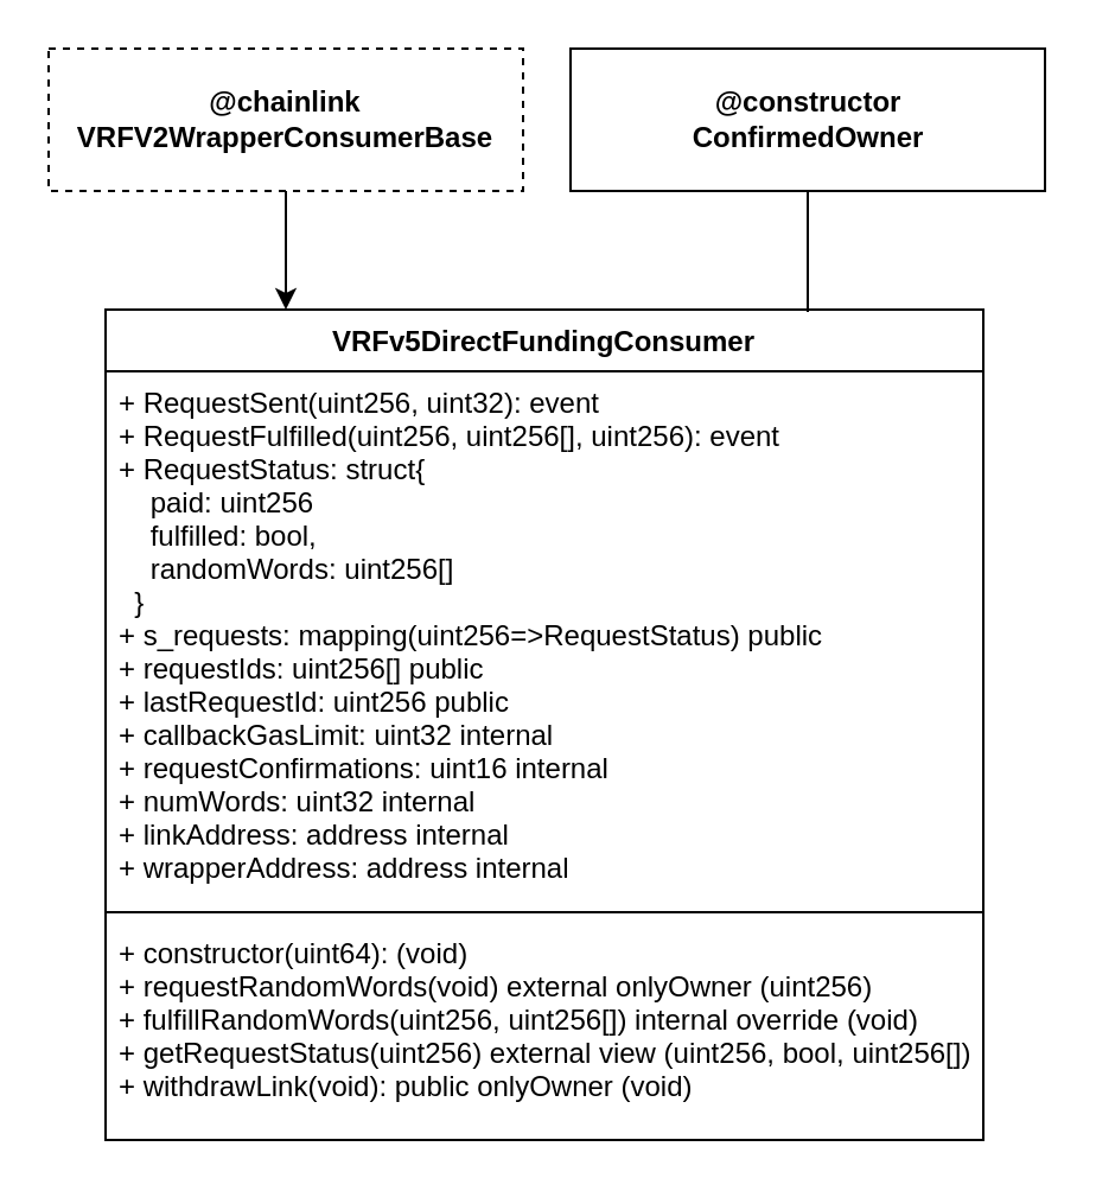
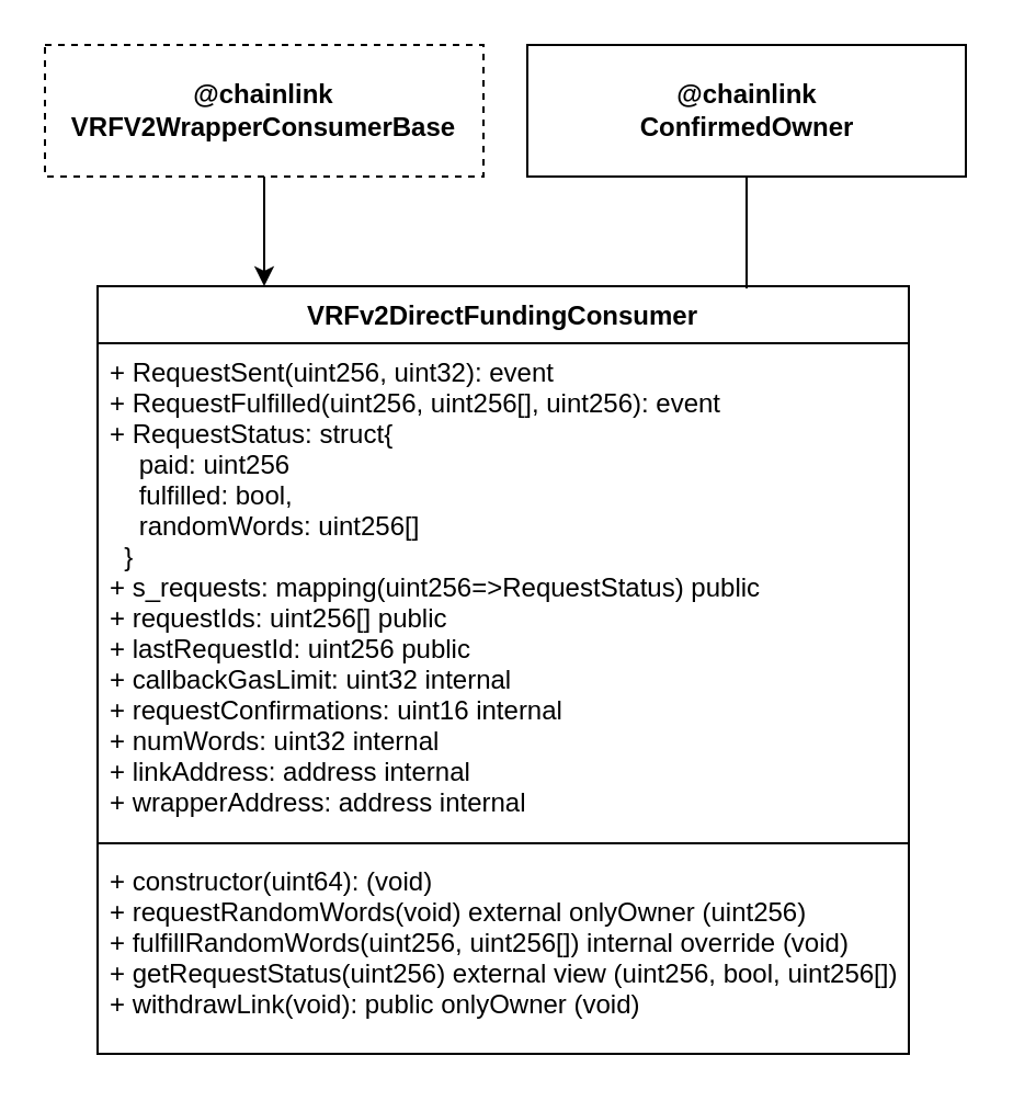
  <mxCell id="0" />
  <mxCell id="1" parent="0" />
- <mxCell id="2" value="VRFv5DirectFundingConsumer" style="swimlane;fontStyle=1;align=center;verticalAlign=top;childLayout=stackLayout;horizontal=1;startSize=26;horizontalStack=0;resizeParent=1;resizeParentMax=0;resizeLast=0;collapsible=1;marginBottom=0;" vertex="1" parent="1"><mxGeometry x="44" y="130" width="370" height="350" as="geometry"><mxRectangle x="159" y="139" width="110" height="30" as="alternateBounds" /></mxGeometry></mxCell>
+ <mxCell id="2" value="VRFv2DirectFundingConsumer" style="swimlane;fontStyle=1;align=center;verticalAlign=top;childLayout=stackLayout;horizontal=1;startSize=26;horizontalStack=0;resizeParent=1;resizeParentMax=0;resizeLast=0;collapsible=1;marginBottom=0;" vertex="1" parent="1"><mxGeometry x="44" y="130" width="370" height="350" as="geometry"><mxRectangle x="159" y="139" width="110" height="30" as="alternateBounds" /></mxGeometry></mxCell>
  <mxCell id="3" value="+ RequestSent(uint256, uint32): event&#10;+ RequestFulfilled(uint256, uint256[], uint256): event&#10;+ RequestStatus: struct{&#10;    paid: uint256&#10;    fulfilled: bool,&#10;    randomWords: uint256[]&#10;  }&#10;+ s_requests: mapping(uint256=&gt;RequestStatus) public&#10;+ requestIds: uint256[] public &#10;+ lastRequestId: uint256 public &#10;+ callbackGasLimit: uint32 internal&#10;+ requestConfirmations: uint16 internal&#10;+ numWords: uint32 internal&#10;+ linkAddress: address internal&#10;+ wrapperAddress: address internal" style="text;strokeColor=none;fillColor=none;align=left;verticalAlign=top;spacingLeft=4;spacingRight=4;overflow=hidden;rotatable=0;points=[[0,0.5],[1,0.5]];portConstraint=eastwest;" vertex="1" parent="2"><mxGeometry y="26" width="370" height="224" as="geometry" /></mxCell>
  <mxCell id="4" value="" style="line;strokeWidth=1;fillColor=none;align=left;verticalAlign=middle;spacingTop=-1;spacingLeft=3;spacingRight=3;rotatable=0;labelPosition=right;points=[];portConstraint=eastwest;strokeColor=inherit;" vertex="1" parent="2"><mxGeometry y="250" width="370" height="8" as="geometry" /></mxCell>
  <mxCell id="5" value="+ constructor(uint64): (void)&#10;+ requestRandomWords(void) external onlyOwner (uint256)&#10;+ fulfillRandomWords(uint256, uint256[]) internal override (void)&#10;+ getRequestStatus(uint256) external view (uint256, bool, uint256[]) &#10;+ withdrawLink(void): public onlyOwner (void)" style="text;strokeColor=none;fillColor=none;align=left;verticalAlign=top;spacingLeft=4;spacingRight=4;overflow=hidden;rotatable=0;points=[[0,0.5],[1,0.5]];portConstraint=eastwest;" vertex="1" parent="2"><mxGeometry y="258" width="370" height="92" as="geometry" /></mxCell>
- <mxCell id="6" value="&lt;b style=&quot;border-color: var(--border-color);&quot;&gt;@constructor&lt;br style=&quot;border-color: var(--border-color);&quot;&gt;ConfirmedOwner&lt;/b&gt;" style="html=1;fillColor=none;" vertex="1" parent="1"><mxGeometry x="240" y="20" width="200" height="60" as="geometry" /></mxCell>
+ <mxCell id="6" value="&lt;b style=&quot;border-color: var(--border-color);&quot;&gt;@chainlink&lt;br style=&quot;border-color: var(--border-color);&quot;&gt;ConfirmedOwner&lt;/b&gt;" style="html=1;fillColor=none;" vertex="1" parent="1"><mxGeometry x="240" y="20" width="200" height="60" as="geometry" /></mxCell>
  <mxCell id="7" value="&lt;b style=&quot;border-color: var(--border-color);&quot;&gt;@chainlink&lt;br style=&quot;border-color: var(--border-color);&quot;&gt;VRFV2WrapperConsumerBase&lt;br&gt;&lt;/b&gt;" style="rounded=0;whiteSpace=wrap;html=1;fillColor=none;dashed=1;" vertex="1" parent="1"><mxGeometry x="20" y="20" width="200" height="60" as="geometry" /></mxCell>
  <mxCell id="8" value="" style="endArrow=classic;html=1;rounded=0;exitX=0.5;exitY=1;exitDx=0;exitDy=0;" edge="1" parent="1" source="7"><mxGeometry width="50" height="50" relative="1" as="geometry"><mxPoint x="250" y="250" as="sourcePoint" /><mxPoint x="120" y="130" as="targetPoint" /></mxGeometry></mxCell>
  <mxCell id="9" value="" style="endArrow=none;html=1;rounded=0;exitX=0.5;exitY=1;exitDx=0;exitDy=0;entryX=0.8;entryY=0.003;entryDx=0;entryDy=0;entryPerimeter=0;" edge="1" parent="1" source="6" target="2"><mxGeometry width="50" height="50" relative="1" as="geometry"><mxPoint x="290.11" y="80" as="sourcePoint" /><mxPoint x="290" y="130" as="targetPoint" /></mxGeometry></mxCell>
